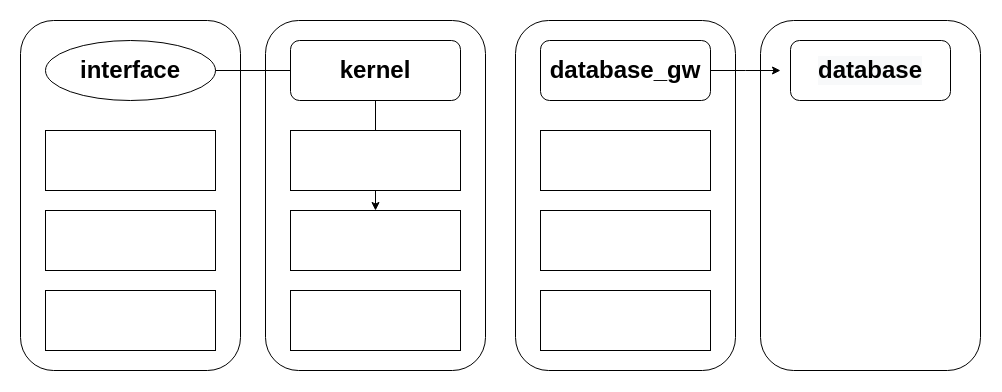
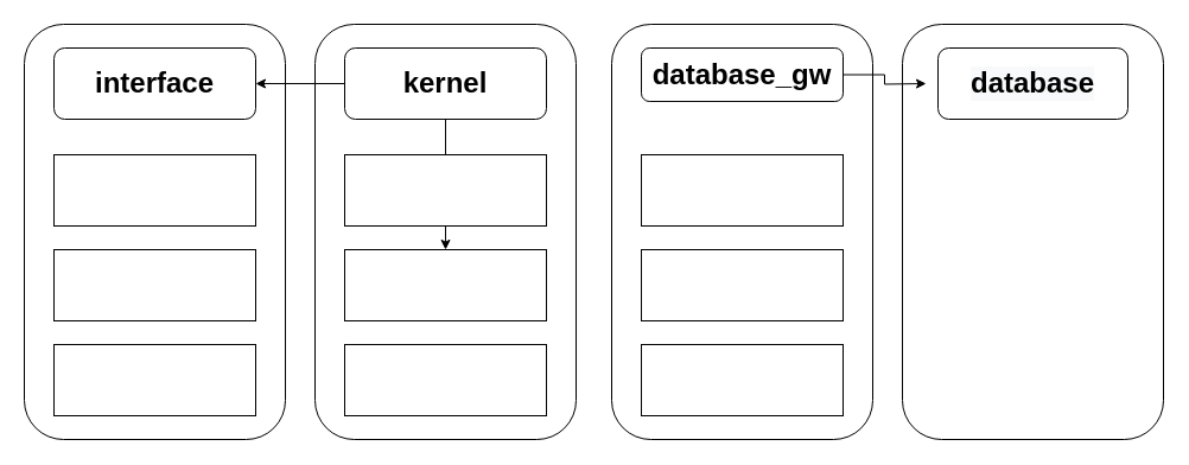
  <mxCell id="0" />
  <mxCell id="1" parent="0" />
- <mxCell id="2" value="&lt;h1&gt;interface&lt;/h1&gt;" style="ellipse;whiteSpace=wrap;html=1;align=center;" vertex="1" parent="1"><mxGeometry x="45" y="40" width="170" height="60" as="geometry" /></mxCell>
- <mxCell id="3" style="edgeStyle=orthogonalEdgeStyle;rounded=0;orthogonalLoop=1;jettySize=auto;html=1;entryX=1;entryY=0.5;entryDx=0;entryDy=0;endArrow=none;" edge="1" parent="1" source="5" target="2"><mxGeometry relative="1" as="geometry" /></mxCell>
+ <mxCell id="2" value="&lt;h1&gt;interface&lt;/h1&gt;" style="rounded=1;whiteSpace=wrap;html=1;align=center;" vertex="1" parent="1"><mxGeometry x="45" y="40" width="170" height="60" as="geometry" /></mxCell>
+ <mxCell id="3" style="edgeStyle=orthogonalEdgeStyle;rounded=0;orthogonalLoop=1;jettySize=auto;html=1;entryX=1;entryY=0.5;entryDx=0;entryDy=0;" edge="1" parent="1" source="5" target="2"><mxGeometry relative="1" as="geometry" /></mxCell>
  <mxCell id="4" value="" style="edgeStyle=orthogonalEdgeStyle;rounded=0;orthogonalLoop=1;jettySize=auto;html=1;" edge="1" parent="1" source="5" target="13"><mxGeometry relative="1" as="geometry" /></mxCell>
  <mxCell id="5" value="&lt;h1&gt;kernel&lt;/h1&gt;" style="rounded=1;whiteSpace=wrap;html=1;" vertex="1" parent="1"><mxGeometry x="290" y="40" width="170" height="60" as="geometry" /></mxCell>
  <mxCell id="6" style="edgeStyle=orthogonalEdgeStyle;rounded=0;orthogonalLoop=1;jettySize=auto;html=1;entryX=0;entryY=0.5;entryDx=0;entryDy=0;" edge="1" parent="1" source="7"><mxGeometry relative="1" as="geometry"><mxPoint x="780" y="70" as="targetPoint" /></mxGeometry></mxCell>
- <mxCell id="7" value="&lt;h1&gt;database_gw&lt;/h1&gt;" style="rounded=1;whiteSpace=wrap;html=1;" vertex="1" parent="1"><mxGeometry x="540" y="40" width="170" height="60" as="geometry" /></mxCell>
+ <mxCell id="7" value="&lt;h1&gt;database_gw&lt;/h1&gt;" style="rounded=1;whiteSpace=wrap;html=1;" vertex="1" parent="1"><mxGeometry x="540" y="40" width="170" height="45" as="geometry" /></mxCell>
  <mxCell id="8" value="&lt;meta charset=&quot;utf-8&quot;&gt;&lt;h1 style=&quot;color: rgb(0, 0, 0); font-family: helvetica; font-style: normal; letter-spacing: normal; text-align: center; text-indent: 0px; text-transform: none; word-spacing: 0px; background-color: rgb(248, 249, 250);&quot;&gt;database&lt;/h1&gt;" style="rounded=1;whiteSpace=wrap;html=1;" vertex="1" parent="1"><mxGeometry x="790" y="40" width="160" height="60" as="geometry" /></mxCell>
  <mxCell id="9" value="" style="rounded=0;whiteSpace=wrap;html=1;" vertex="1" parent="1"><mxGeometry x="45" y="130" width="170" height="60" as="geometry" /></mxCell>
  <mxCell id="10" value="" style="rounded=0;whiteSpace=wrap;html=1;" vertex="1" parent="1"><mxGeometry x="45" y="210" width="170" height="60" as="geometry" /></mxCell>
  <mxCell id="11" value="" style="rounded=0;whiteSpace=wrap;html=1;" vertex="1" parent="1"><mxGeometry x="45" y="290" width="170" height="60" as="geometry" /></mxCell>
  <mxCell id="12" value="" style="rounded=0;whiteSpace=wrap;html=1;" vertex="1" parent="1"><mxGeometry x="290" y="130" width="170" height="60" as="geometry" /></mxCell>
  <mxCell id="13" value="" style="rounded=0;whiteSpace=wrap;html=1;" vertex="1" parent="1"><mxGeometry x="290" y="210" width="170" height="60" as="geometry" /></mxCell>
  <mxCell id="14" value="" style="rounded=0;whiteSpace=wrap;html=1;" vertex="1" parent="1"><mxGeometry x="290" y="290" width="170" height="60" as="geometry" /></mxCell>
  <mxCell id="15" value="" style="rounded=0;whiteSpace=wrap;html=1;" vertex="1" parent="1"><mxGeometry x="540" y="130" width="170" height="60" as="geometry" /></mxCell>
  <mxCell id="16" value="" style="rounded=0;whiteSpace=wrap;html=1;" vertex="1" parent="1"><mxGeometry x="540" y="210" width="170" height="60" as="geometry" /></mxCell>
  <mxCell id="17" value="" style="rounded=0;whiteSpace=wrap;html=1;" vertex="1" parent="1"><mxGeometry x="540" y="290" width="170" height="60" as="geometry" /></mxCell>
  <mxCell id="18" value="" style="rounded=1;whiteSpace=wrap;html=1;fillColor=none;" vertex="1" parent="1"><mxGeometry x="20" y="20" width="220" height="350" as="geometry" /></mxCell>
  <mxCell id="19" value="" style="rounded=1;whiteSpace=wrap;html=1;fillColor=none;" vertex="1" parent="1"><mxGeometry x="265" y="20" width="220" height="350" as="geometry" /></mxCell>
  <mxCell id="20" value="" style="rounded=1;whiteSpace=wrap;html=1;fillColor=none;" vertex="1" parent="1"><mxGeometry x="515" y="20" width="220" height="350" as="geometry" /></mxCell>
  <mxCell id="21" value="" style="rounded=1;whiteSpace=wrap;html=1;fillColor=none;" vertex="1" parent="1"><mxGeometry x="760" y="20" width="220" height="350" as="geometry" /></mxCell>
